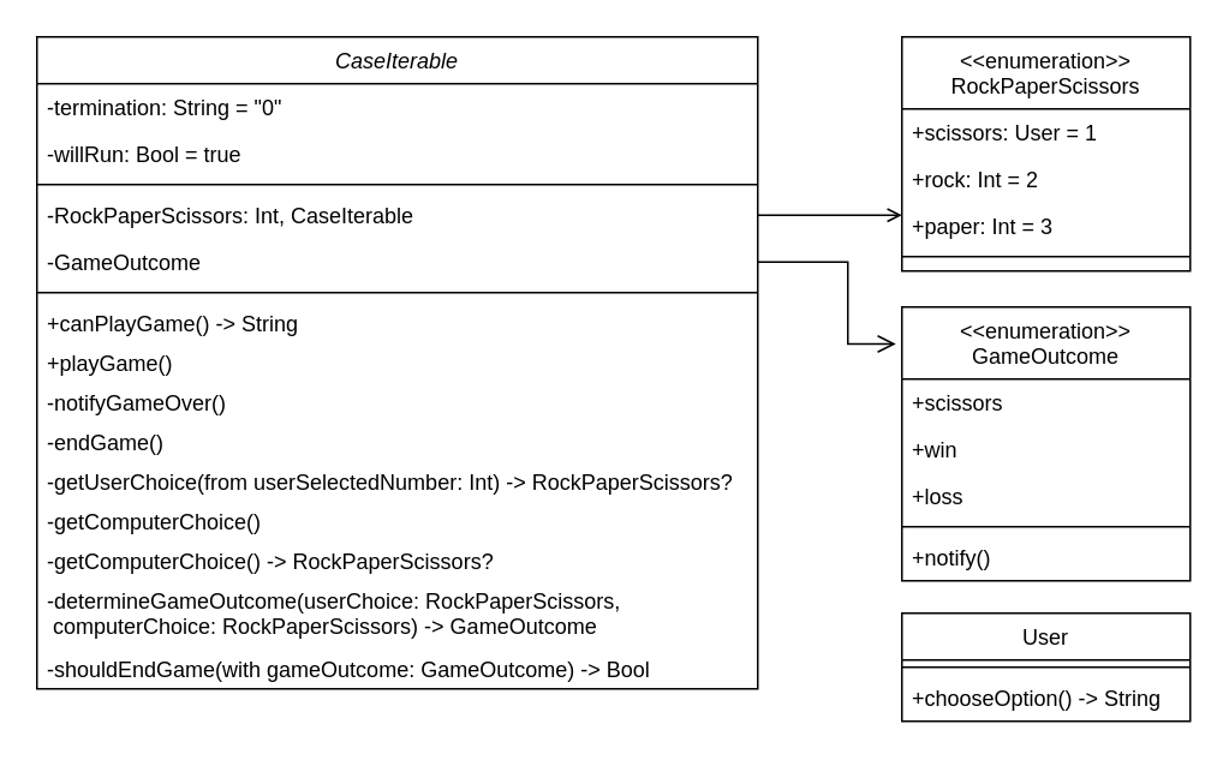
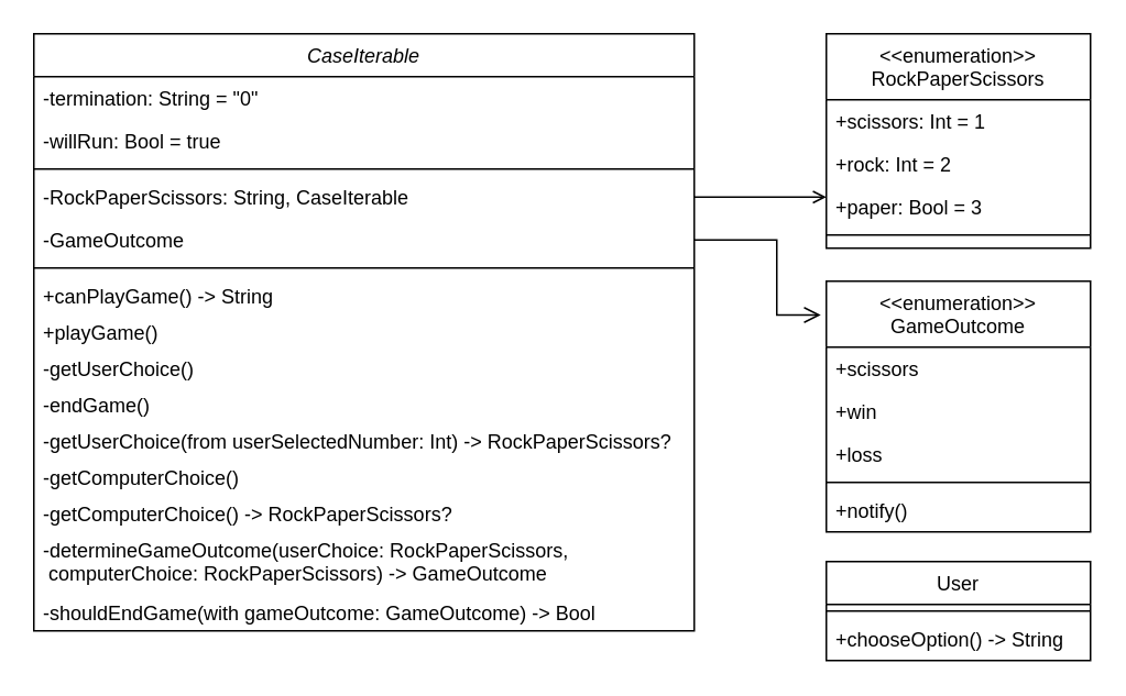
  <mxCell id="0" />
  <mxCell id="1" parent="0" />
  <mxCell id="2" value="CaseIterable" style="swimlane;fontStyle=2;align=center;verticalAlign=top;childLayout=stackLayout;horizontal=1;startSize=26;horizontalStack=0;resizeParent=1;resizeLast=0;collapsible=1;marginBottom=0;rounded=0;shadow=0;strokeWidth=1;" parent="1" vertex="1"><mxGeometry x="20" y="20" width="400" height="362" as="geometry"><mxRectangle x="230" y="140" width="160" height="26" as="alternateBounds" /></mxGeometry></mxCell>
  <mxCell id="3" value="-termination: String = &quot;0&quot;" style="text;align=left;verticalAlign=top;spacingLeft=4;spacingRight=4;overflow=hidden;rotatable=0;points=[[0,0.5],[1,0.5]];portConstraint=eastwest;" parent="2" vertex="1"><mxGeometry y="26" width="400" height="26" as="geometry" /></mxCell>
  <mxCell id="4" value="-willRun: Bool = true" style="text;align=left;verticalAlign=top;spacingLeft=4;spacingRight=4;overflow=hidden;rotatable=0;points=[[0,0.5],[1,0.5]];portConstraint=eastwest;rounded=0;shadow=0;html=0;" parent="2" vertex="1"><mxGeometry y="52" width="400" height="26" as="geometry" /></mxCell>
  <mxCell id="5" value="" style="line;html=1;strokeWidth=1;align=left;verticalAlign=middle;spacingTop=-1;spacingLeft=3;spacingRight=3;rotatable=0;labelPosition=right;points=[];portConstraint=eastwest;" parent="2" vertex="1"><mxGeometry y="78" width="400" height="8" as="geometry" /></mxCell>
- <mxCell id="6" value="-RockPaperScissors: Int, CaseIterable" style="text;align=left;verticalAlign=top;spacingLeft=4;spacingRight=4;overflow=hidden;rotatable=0;points=[[0,0.5],[1,0.5]];portConstraint=eastwest;strokeColor=none;" parent="2" vertex="1"><mxGeometry y="86" width="400" height="26" as="geometry" /></mxCell>
+ <mxCell id="6" value="-RockPaperScissors: String, CaseIterable" style="text;align=left;verticalAlign=top;spacingLeft=4;spacingRight=4;overflow=hidden;rotatable=0;points=[[0,0.5],[1,0.5]];portConstraint=eastwest;strokeColor=none;" parent="2" vertex="1"><mxGeometry y="86" width="400" height="26" as="geometry" /></mxCell>
  <mxCell id="7" value="-GameOutcome" style="text;align=left;verticalAlign=top;spacingLeft=4;spacingRight=4;overflow=hidden;rotatable=0;points=[[0,0.5],[1,0.5]];portConstraint=eastwest;strokeColor=none;" parent="2" vertex="1"><mxGeometry y="112" width="400" height="26" as="geometry" /></mxCell>
  <mxCell id="8" value="" style="line;html=1;strokeWidth=1;align=left;verticalAlign=middle;spacingTop=-1;spacingLeft=3;spacingRight=3;rotatable=0;labelPosition=right;points=[];portConstraint=eastwest;" parent="2" vertex="1"><mxGeometry y="138" width="400" height="8" as="geometry" /></mxCell>
  <mxCell id="9" value="+canPlayGame() -&gt; String" style="text;align=left;verticalAlign=top;spacingLeft=4;spacingRight=4;overflow=hidden;rotatable=0;points=[[0,0.5],[1,0.5]];portConstraint=eastwest;strokeColor=none;" parent="2" vertex="1"><mxGeometry y="146" width="400" height="22" as="geometry" /></mxCell>
  <mxCell id="10" value="+playGame()" style="text;align=left;verticalAlign=top;spacingLeft=4;spacingRight=4;overflow=hidden;rotatable=0;points=[[0,0.5],[1,0.5]];portConstraint=eastwest;strokeColor=none;" parent="2" vertex="1"><mxGeometry y="168" width="400" height="22" as="geometry" /></mxCell>
- <mxCell id="11" value="-notifyGameOver()" style="text;align=left;verticalAlign=top;spacingLeft=4;spacingRight=4;overflow=hidden;rotatable=0;points=[[0,0.5],[1,0.5]];portConstraint=eastwest;strokeColor=none;" parent="2" vertex="1"><mxGeometry y="190" width="400" height="22" as="geometry" /></mxCell>
+ <mxCell id="11" value="-getUserChoice()" style="text;align=left;verticalAlign=top;spacingLeft=4;spacingRight=4;overflow=hidden;rotatable=0;points=[[0,0.5],[1,0.5]];portConstraint=eastwest;strokeColor=none;" parent="2" vertex="1"><mxGeometry y="190" width="400" height="22" as="geometry" /></mxCell>
  <mxCell id="12" value="-endGame()" style="text;align=left;verticalAlign=top;spacingLeft=4;spacingRight=4;overflow=hidden;rotatable=0;points=[[0,0.5],[1,0.5]];portConstraint=eastwest;strokeColor=none;" parent="2" vertex="1"><mxGeometry y="212" width="400" height="22" as="geometry" /></mxCell>
  <mxCell id="13" value="-getUserChoice(from userSelectedNumber: Int) -&gt; RockPaperScissors?" style="text;align=left;verticalAlign=top;spacingLeft=4;spacingRight=4;overflow=hidden;rotatable=0;points=[[0,0.5],[1,0.5]];portConstraint=eastwest;strokeColor=none;" parent="2" vertex="1"><mxGeometry y="234" width="400" height="22" as="geometry" /></mxCell>
  <mxCell id="14" value="-getComputerChoice()" style="text;align=left;verticalAlign=top;spacingLeft=4;spacingRight=4;overflow=hidden;rotatable=0;points=[[0,0.5],[1,0.5]];portConstraint=eastwest;strokeColor=none;" parent="2" vertex="1"><mxGeometry y="256" width="400" height="22" as="geometry" /></mxCell>
  <mxCell id="15" value="-getComputerChoice() -&gt; RockPaperScissors?" style="text;align=left;verticalAlign=top;spacingLeft=4;spacingRight=4;overflow=hidden;rotatable=0;points=[[0,0.5],[1,0.5]];portConstraint=eastwest;strokeColor=none;" parent="2" vertex="1"><mxGeometry y="278" width="400" height="22" as="geometry" /></mxCell>
  <mxCell id="16" value="-determineGameOutcome(userChoice: RockPaperScissors, &#10; computerChoice: RockPaperScissors) -&gt; GameOutcome" style="text;align=left;verticalAlign=top;spacingLeft=4;spacingRight=4;overflow=hidden;rotatable=0;points=[[0,0.5],[1,0.5]];portConstraint=eastwest;strokeColor=none;" parent="2" vertex="1"><mxGeometry y="300" width="400" height="38" as="geometry" /></mxCell>
  <mxCell id="17" value="-shouldEndGame(with gameOutcome: GameOutcome) -&gt; Bool" style="text;align=left;verticalAlign=top;spacingLeft=4;spacingRight=4;overflow=hidden;rotatable=0;points=[[0,0.5],[1,0.5]];portConstraint=eastwest;strokeColor=none;" parent="2" vertex="1"><mxGeometry y="338" width="400" height="22" as="geometry" /></mxCell>
  <mxCell id="18" value="User" style="swimlane;fontStyle=0;align=center;verticalAlign=top;childLayout=stackLayout;horizontal=1;startSize=26;horizontalStack=0;resizeParent=1;resizeLast=0;collapsible=1;marginBottom=0;rounded=0;shadow=0;strokeWidth=1;" parent="1" vertex="1"><mxGeometry x="500" y="340" width="160" height="60" as="geometry"><mxRectangle x="550" y="140" width="160" height="26" as="alternateBounds" /></mxGeometry></mxCell>
  <mxCell id="19" value="" style="line;html=1;strokeWidth=1;align=left;verticalAlign=middle;spacingTop=-1;spacingLeft=3;spacingRight=3;rotatable=0;labelPosition=right;points=[];portConstraint=eastwest;" parent="18" vertex="1"><mxGeometry y="26" width="160" height="8" as="geometry" /></mxCell>
  <mxCell id="20" value="+chooseOption() -&gt; String" style="text;align=left;verticalAlign=top;spacingLeft=4;spacingRight=4;overflow=hidden;rotatable=0;points=[[0,0.5],[1,0.5]];portConstraint=eastwest;" parent="18" vertex="1"><mxGeometry y="34" width="160" height="26" as="geometry" /></mxCell>
  <mxCell id="21" value="&lt;&lt;enumeration&gt;&gt;&#10;RockPaperScissors" style="swimlane;fontStyle=0;align=center;verticalAlign=top;childLayout=stackLayout;horizontal=1;startSize=40;horizontalStack=0;resizeParent=1;resizeLast=0;collapsible=1;marginBottom=0;rounded=0;shadow=0;strokeWidth=1;" parent="1" vertex="1"><mxGeometry x="500" y="20" width="160" height="130" as="geometry"><mxRectangle x="340" y="380" width="170" height="26" as="alternateBounds" /></mxGeometry></mxCell>
- <mxCell id="22" value="+scissors: User = 1" style="text;align=left;verticalAlign=top;spacingLeft=4;spacingRight=4;overflow=hidden;rotatable=0;points=[[0,0.5],[1,0.5]];portConstraint=eastwest;" parent="21" vertex="1"><mxGeometry y="40" width="160" height="26" as="geometry" /></mxCell>
+ <mxCell id="22" value="+scissors: Int = 1" style="text;align=left;verticalAlign=top;spacingLeft=4;spacingRight=4;overflow=hidden;rotatable=0;points=[[0,0.5],[1,0.5]];portConstraint=eastwest;" parent="21" vertex="1"><mxGeometry y="40" width="160" height="26" as="geometry" /></mxCell>
  <mxCell id="23" value="+rock: Int = 2" style="text;align=left;verticalAlign=top;spacingLeft=4;spacingRight=4;overflow=hidden;rotatable=0;points=[[0,0.5],[1,0.5]];portConstraint=eastwest;" parent="21" vertex="1"><mxGeometry y="66" width="160" height="26" as="geometry" /></mxCell>
- <mxCell id="24" value="+paper: Int = 3" style="text;align=left;verticalAlign=top;spacingLeft=4;spacingRight=4;overflow=hidden;rotatable=0;points=[[0,0.5],[1,0.5]];portConstraint=eastwest;" parent="21" vertex="1"><mxGeometry y="92" width="160" height="26" as="geometry" /></mxCell>
+ <mxCell id="24" value="+paper: Bool = 3" style="text;align=left;verticalAlign=top;spacingLeft=4;spacingRight=4;overflow=hidden;rotatable=0;points=[[0,0.5],[1,0.5]];portConstraint=eastwest;" parent="21" vertex="1"><mxGeometry y="92" width="160" height="26" as="geometry" /></mxCell>
  <mxCell id="25" value="" style="line;html=1;strokeWidth=1;align=left;verticalAlign=middle;spacingTop=-1;spacingLeft=3;spacingRight=3;rotatable=0;labelPosition=right;points=[];portConstraint=eastwest;" parent="21" vertex="1"><mxGeometry y="118" width="160" height="8" as="geometry" /></mxCell>
  <mxCell id="26" value="&lt;&lt;enumeration&gt;&gt;&#10;GameOutcome" style="swimlane;fontStyle=0;align=center;verticalAlign=top;childLayout=stackLayout;horizontal=1;startSize=40;horizontalStack=0;resizeParent=1;resizeLast=0;collapsible=1;marginBottom=0;rounded=0;shadow=0;strokeWidth=1;" parent="1" vertex="1"><mxGeometry x="500" y="170" width="160" height="152" as="geometry"><mxRectangle x="340" y="380" width="170" height="26" as="alternateBounds" /></mxGeometry></mxCell>
  <mxCell id="27" value="+scissors" style="text;align=left;verticalAlign=top;spacingLeft=4;spacingRight=4;overflow=hidden;rotatable=0;points=[[0,0.5],[1,0.5]];portConstraint=eastwest;" parent="26" vertex="1"><mxGeometry y="40" width="160" height="26" as="geometry" /></mxCell>
  <mxCell id="28" value="+win" style="text;align=left;verticalAlign=top;spacingLeft=4;spacingRight=4;overflow=hidden;rotatable=0;points=[[0,0.5],[1,0.5]];portConstraint=eastwest;" parent="26" vertex="1"><mxGeometry y="66" width="160" height="26" as="geometry" /></mxCell>
  <mxCell id="29" value="+loss" style="text;align=left;verticalAlign=top;spacingLeft=4;spacingRight=4;overflow=hidden;rotatable=0;points=[[0,0.5],[1,0.5]];portConstraint=eastwest;" parent="26" vertex="1"><mxGeometry y="92" width="160" height="26" as="geometry" /></mxCell>
  <mxCell id="30" value="" style="line;html=1;strokeWidth=1;align=left;verticalAlign=middle;spacingTop=-1;spacingLeft=3;spacingRight=3;rotatable=0;labelPosition=right;points=[];portConstraint=eastwest;" parent="26" vertex="1"><mxGeometry y="118" width="160" height="8" as="geometry" /></mxCell>
  <mxCell id="31" value="+notify()" style="text;align=left;verticalAlign=top;spacingLeft=4;spacingRight=4;overflow=hidden;rotatable=0;points=[[0,0.5],[1,0.5]];portConstraint=eastwest;" parent="26" vertex="1"><mxGeometry y="126" width="160" height="26" as="geometry" /></mxCell>
  <mxCell id="32" value="" style="endArrow=open;shadow=0;strokeWidth=1;rounded=0;endFill=1;edgeStyle=elbowEdgeStyle;elbow=vertical;exitX=1;exitY=0.5;exitDx=0;exitDy=0;" parent="1" source="6" target="21" edge="1"><mxGeometry x="0.5" y="41" relative="1" as="geometry"><mxPoint x="420" y="121" as="sourcePoint" /><mxPoint x="440" y="120" as="targetPoint" /><mxPoint x="-40" y="32" as="offset" /></mxGeometry></mxCell>
  <mxCell id="33" value="" style="edgeStyle=elbowEdgeStyle;elbow=horizontal;endArrow=open;html=1;curved=0;rounded=0;endSize=8;startSize=8;entryX=-0.021;entryY=0.135;entryDx=0;entryDy=0;entryPerimeter=0;endFill=0;" parent="1" source="7" target="26" edge="1"><mxGeometry width="50" height="50" relative="1" as="geometry"><mxPoint x="400" y="410" as="sourcePoint" /><mxPoint x="450" y="360" as="targetPoint" /><Array as="points"><mxPoint x="470" y="170" /></Array></mxGeometry></mxCell>
